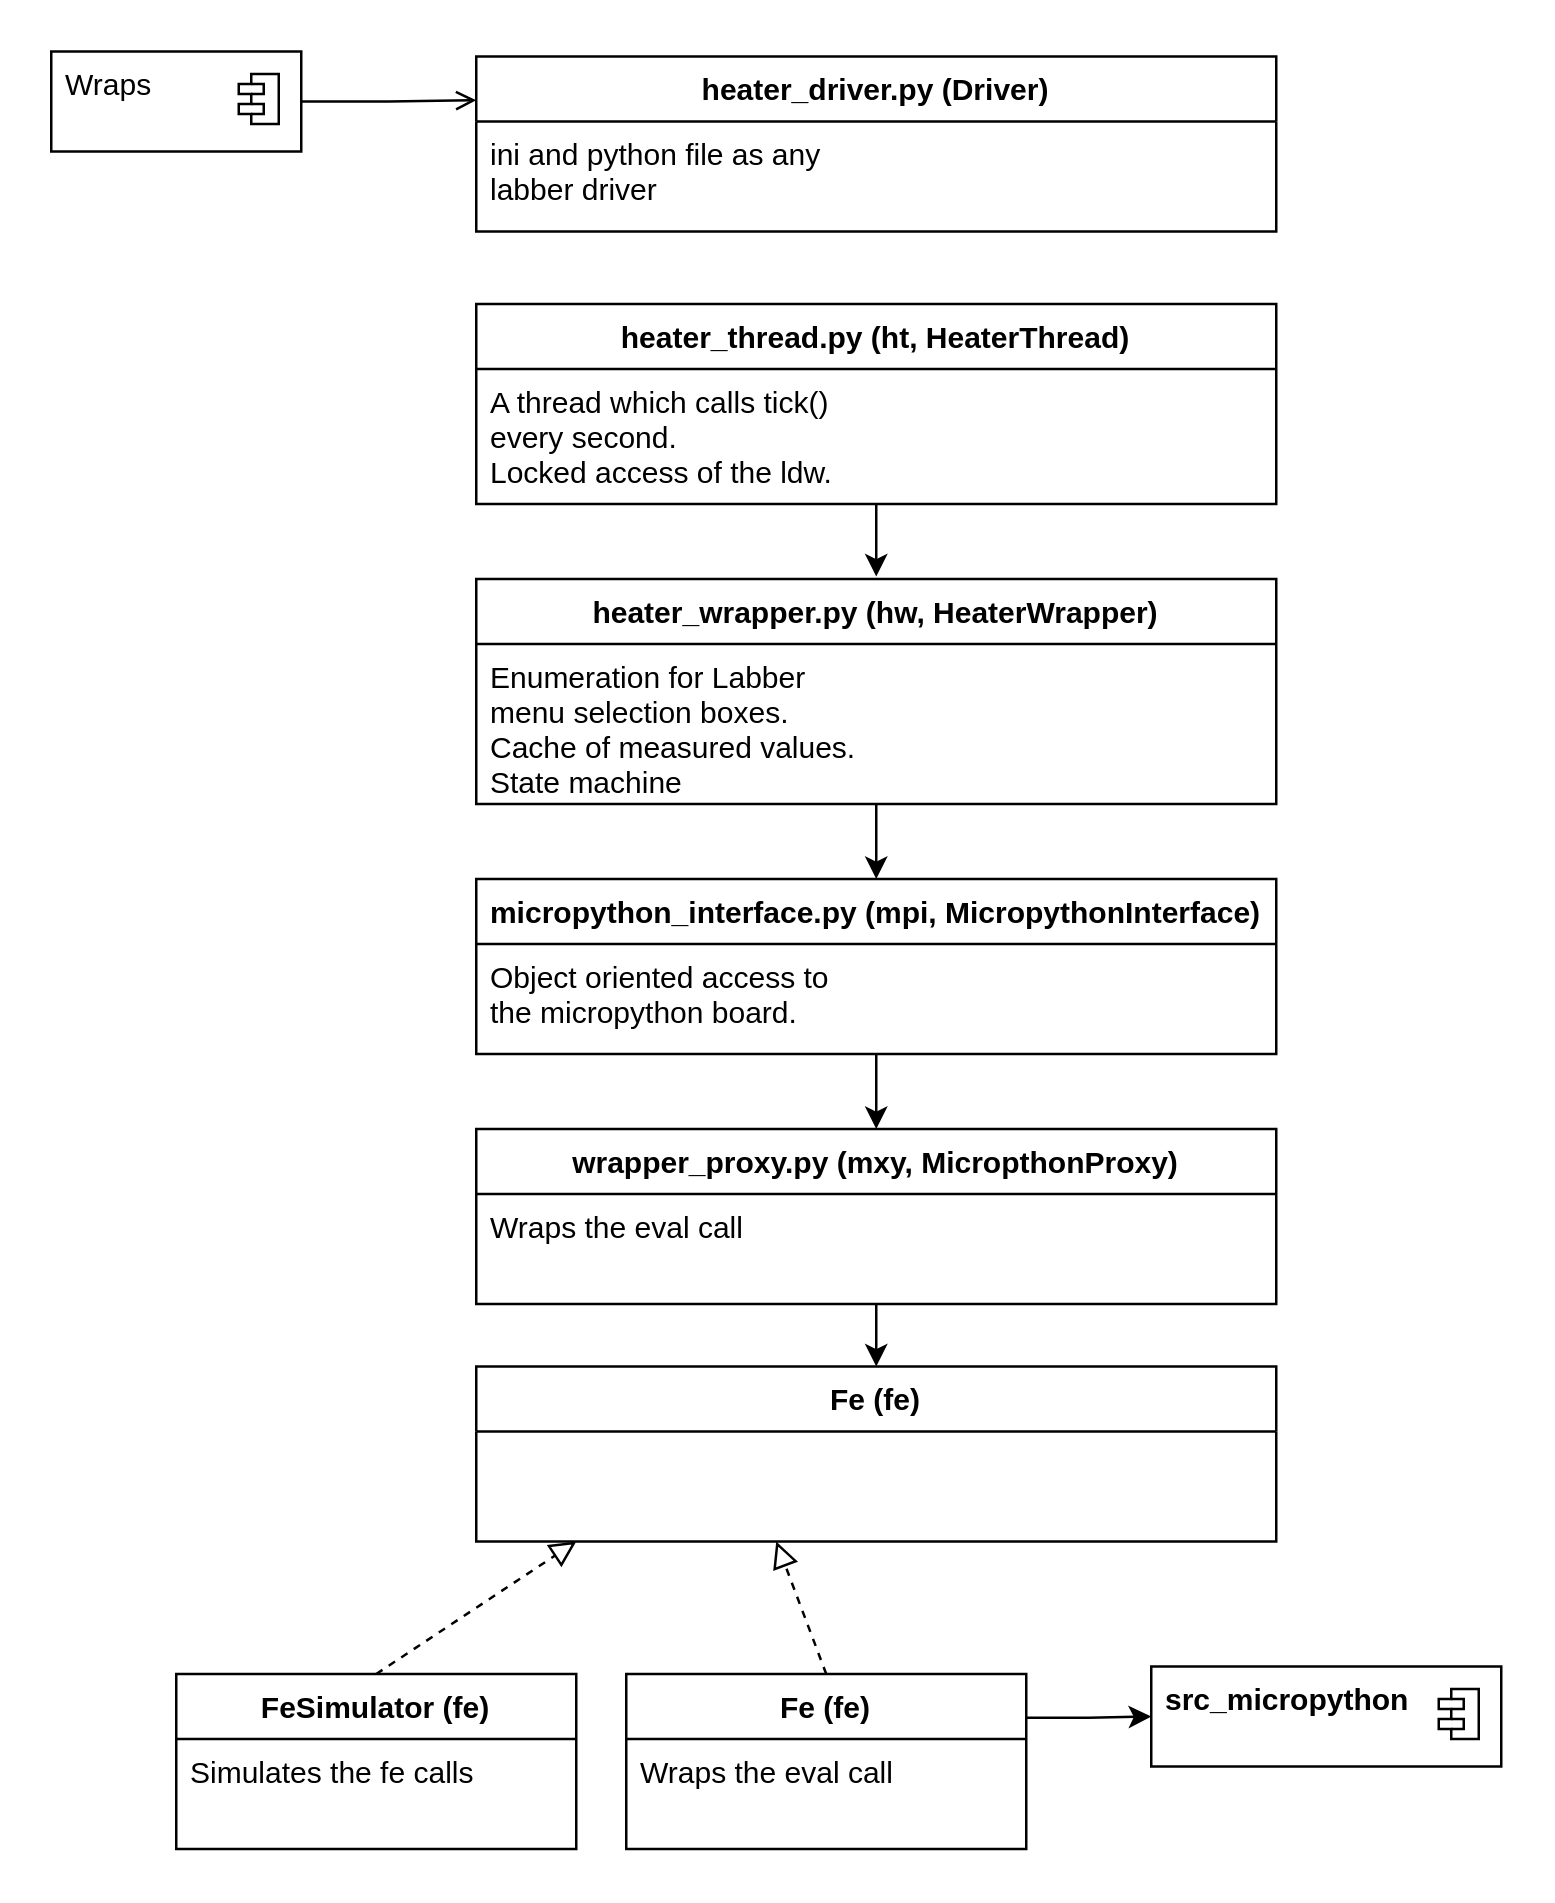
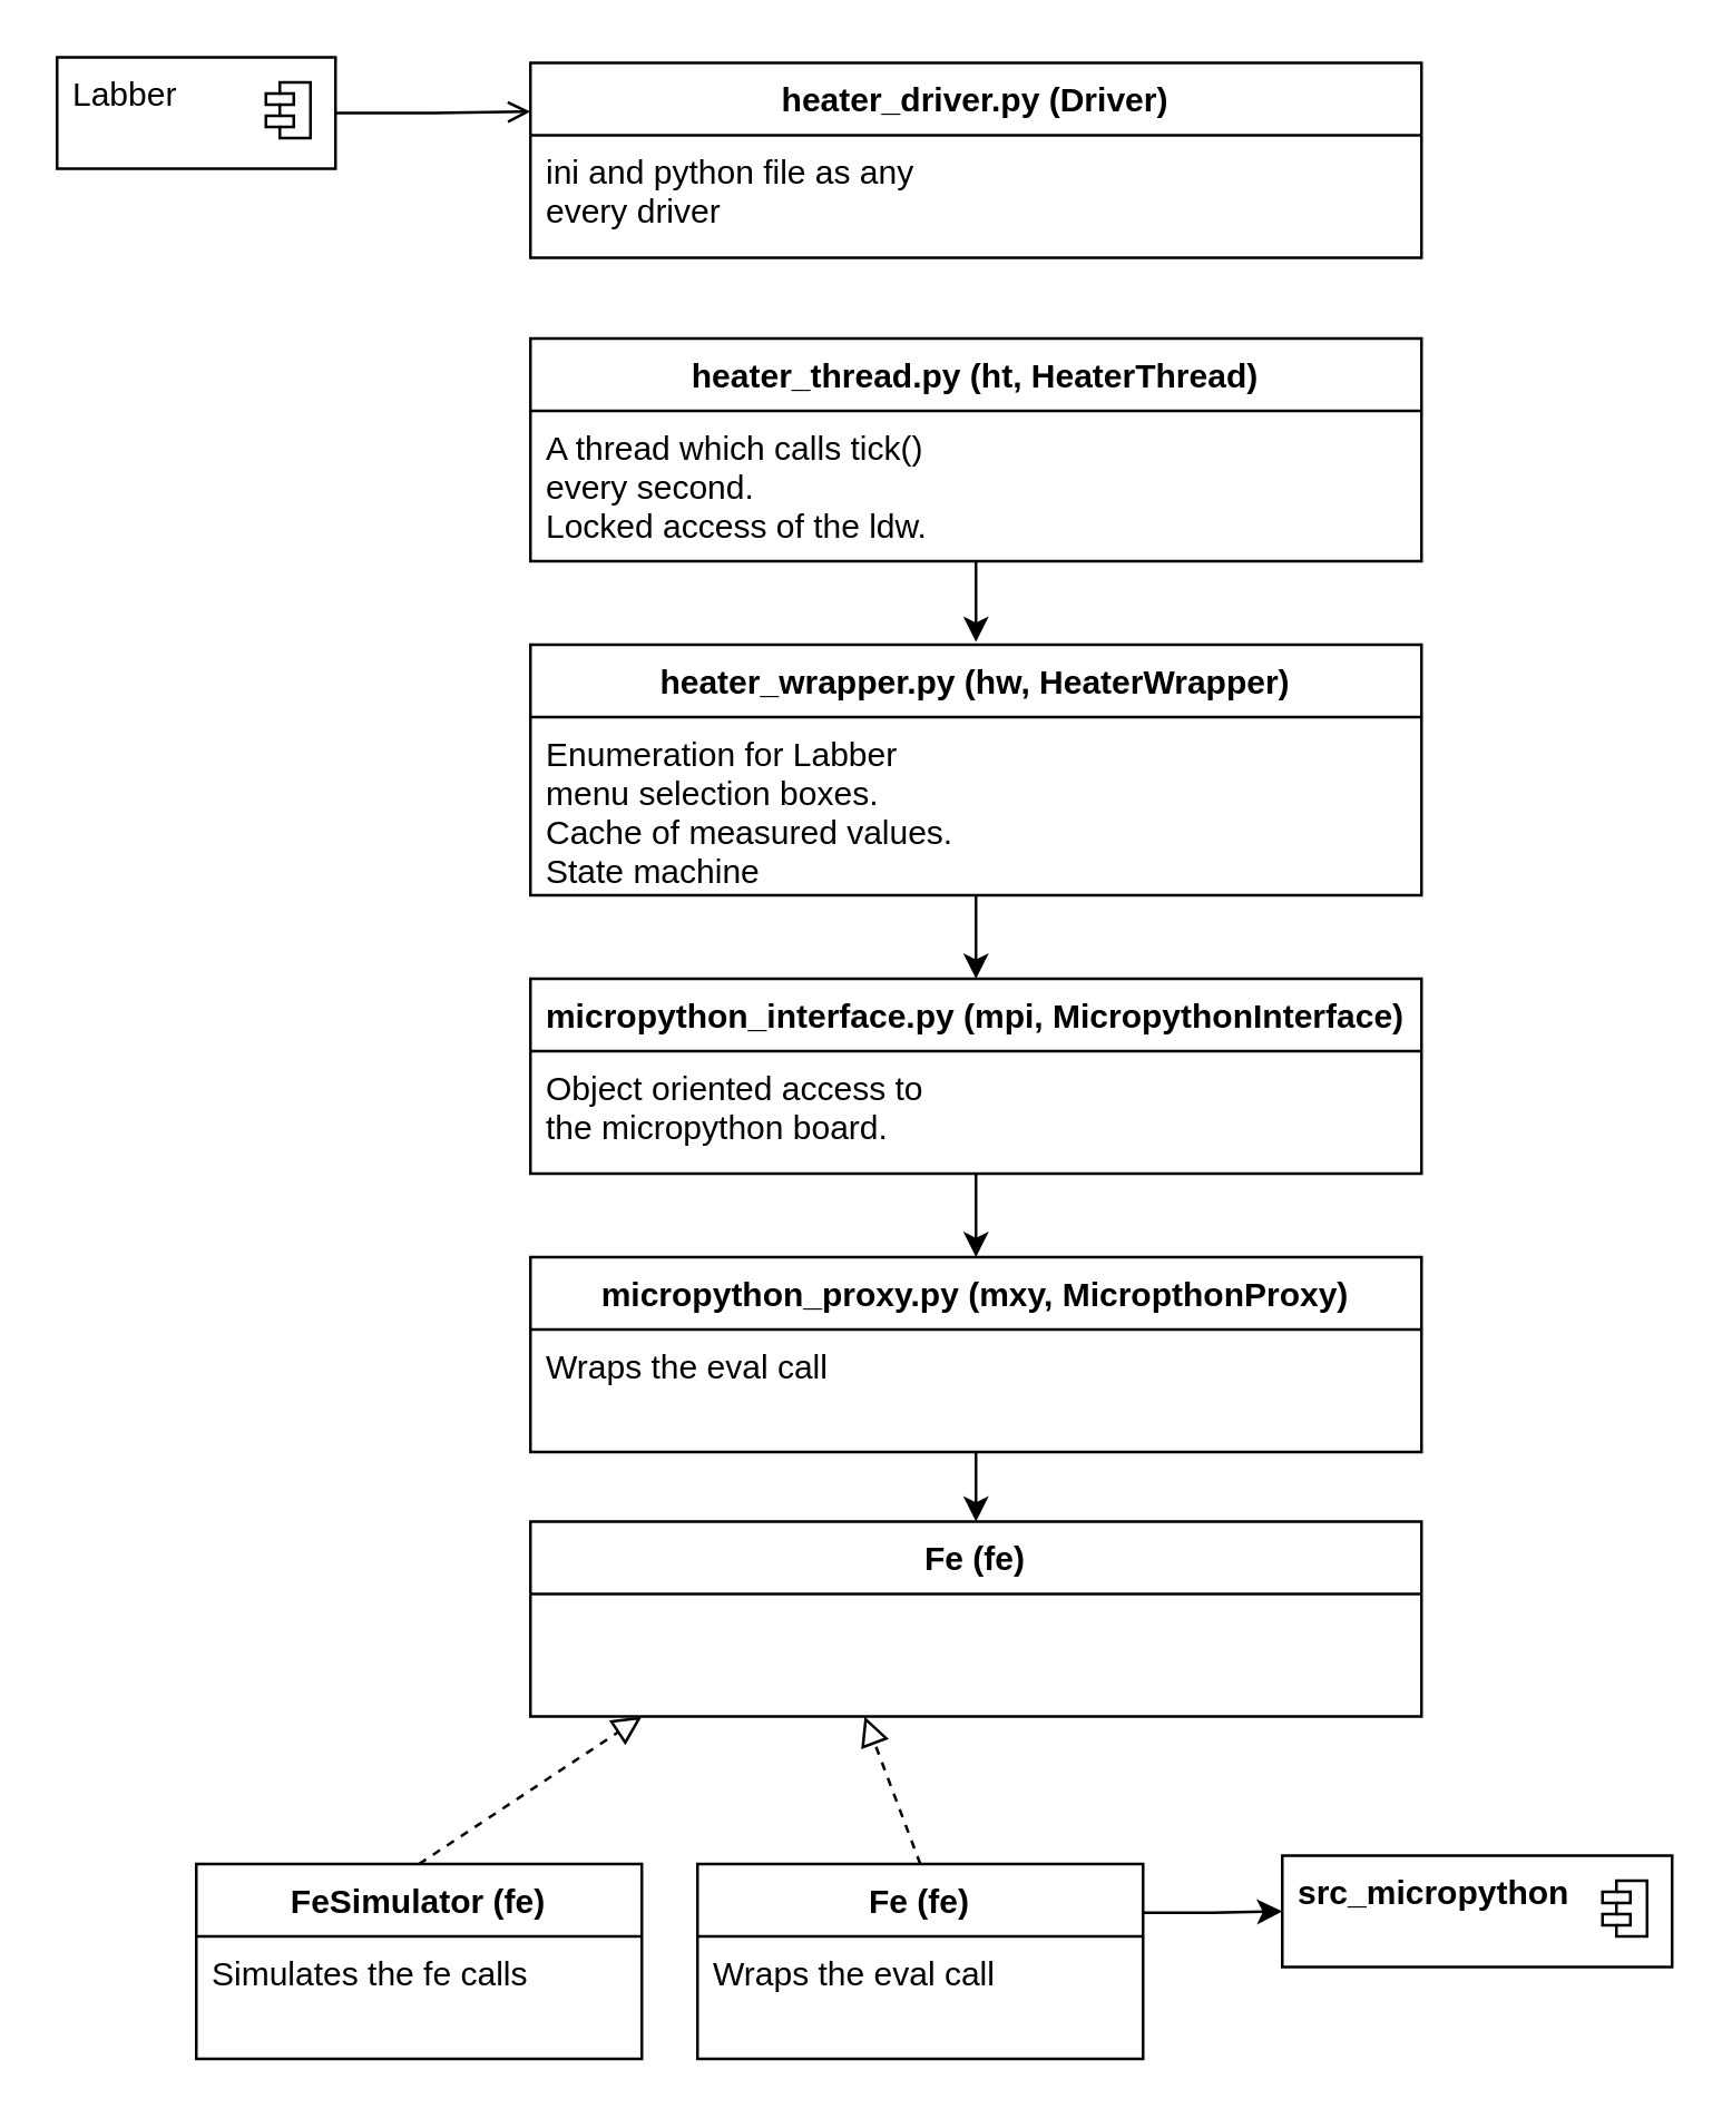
  <mxCell id="0" />
  <mxCell id="1" parent="0" />
  <mxCell id="2" value="" style="edgeStyle=orthogonalEdgeStyle;rounded=0;orthogonalLoop=1;jettySize=auto;html=1;entryX=0.5;entryY=0;entryDx=0;entryDy=0;" parent="1" source="3" target="12" edge="1"><mxGeometry relative="1" as="geometry" /></mxCell>
  <mxCell id="3" value="heater_wrapper.py (hw, HeaterWrapper)" style="swimlane;fontStyle=1;align=center;verticalAlign=top;childLayout=stackLayout;horizontal=1;startSize=26;horizontalStack=0;resizeParent=1;resizeParentMax=0;resizeLast=0;collapsible=1;marginBottom=0;" parent="1" vertex="1"><mxGeometry x="190" y="231" width="320" height="90" as="geometry" /></mxCell>
  <mxCell id="4" value="Enumeration for Labber&#10;menu selection boxes.&#10;Cache of measured values.&#10;State machine" style="text;strokeColor=none;fillColor=none;align=left;verticalAlign=top;spacingLeft=4;spacingRight=4;overflow=hidden;rotatable=0;points=[[0,0.5],[1,0.5]];portConstraint=eastwest;" parent="3" vertex="1"><mxGeometry y="26" width="320" height="64" as="geometry" /></mxCell>
  <mxCell id="5" value="" style="edgeStyle=orthogonalEdgeStyle;rounded=0;orthogonalLoop=1;jettySize=auto;html=1;" parent="1" source="6" edge="1"><mxGeometry relative="1" as="geometry"><mxPoint x="350" y="230" as="targetPoint" /></mxGeometry></mxCell>
  <mxCell id="6" value="heater_thread.py (ht, HeaterThread)" style="swimlane;fontStyle=1;align=center;verticalAlign=top;childLayout=stackLayout;horizontal=1;startSize=26;horizontalStack=0;resizeParent=1;resizeParentMax=0;resizeLast=0;collapsible=1;marginBottom=0;" parent="1" vertex="1"><mxGeometry x="190" y="121" width="320" height="80" as="geometry" /></mxCell>
  <mxCell id="7" value="A thread which calls tick()&#10;every second.&#10;Locked access of the ldw." style="text;strokeColor=none;fillColor=none;align=left;verticalAlign=top;spacingLeft=4;spacingRight=4;overflow=hidden;rotatable=0;points=[[0,0.5],[1,0.5]];portConstraint=eastwest;" parent="6" vertex="1"><mxGeometry y="26" width="320" height="54" as="geometry" /></mxCell>
  <mxCell id="8" value="heater_driver.py (Driver)" style="swimlane;fontStyle=1;align=center;verticalAlign=top;childLayout=stackLayout;horizontal=1;startSize=26;horizontalStack=0;resizeParent=1;resizeParentMax=0;resizeLast=0;collapsible=1;marginBottom=0;" parent="1" vertex="1"><mxGeometry x="190" y="22" width="320" height="70" as="geometry" /></mxCell>
- <mxCell id="9" value="ini and python file as any&#10;labber driver" style="text;strokeColor=none;fillColor=none;align=left;verticalAlign=top;spacingLeft=4;spacingRight=4;overflow=hidden;rotatable=0;points=[[0,0.5],[1,0.5]];portConstraint=eastwest;" parent="8" vertex="1"><mxGeometry y="26" width="320" height="44" as="geometry" /></mxCell>
+ <mxCell id="9" value="ini and python file as any&#10;every driver" style="text;strokeColor=none;fillColor=none;align=left;verticalAlign=top;spacingLeft=4;spacingRight=4;overflow=hidden;rotatable=0;points=[[0,0.5],[1,0.5]];portConstraint=eastwest;" parent="8" vertex="1"><mxGeometry y="26" width="320" height="44" as="geometry" /></mxCell>
  <mxCell id="10" value="" style="edgeStyle=orthogonalEdgeStyle;rounded=0;orthogonalLoop=1;jettySize=auto;html=1;entryX=0;entryY=0.5;entryDx=0;entryDy=0;exitX=1;exitY=0.25;exitDx=0;exitDy=0;" parent="1" source="27" target="18" edge="1"><mxGeometry relative="1" as="geometry" /></mxCell>
  <mxCell id="11" value="" style="edgeStyle=orthogonalEdgeStyle;rounded=0;orthogonalLoop=1;jettySize=auto;html=1;entryX=0.5;entryY=0;entryDx=0;entryDy=0;" parent="1" source="12" target="22" edge="1"><mxGeometry relative="1" as="geometry" /></mxCell>
  <mxCell id="12" value="micropython_interface.py (mpi, MicropythonInterface)" style="swimlane;fontStyle=1;align=center;verticalAlign=top;childLayout=stackLayout;horizontal=1;startSize=26;horizontalStack=0;resizeParent=1;resizeParentMax=0;resizeLast=0;collapsible=1;marginBottom=0;" parent="1" vertex="1"><mxGeometry x="190" y="351" width="320" height="70" as="geometry" /></mxCell>
  <mxCell id="13" value="Object oriented access to &#10;the micropython board." style="text;strokeColor=none;fillColor=none;align=left;verticalAlign=top;spacingLeft=4;spacingRight=4;overflow=hidden;rotatable=0;points=[[0,0.5],[1,0.5]];portConstraint=eastwest;" parent="12" vertex="1"><mxGeometry y="26" width="320" height="44" as="geometry" /></mxCell>
  <mxCell id="14" value="" style="fontStyle=1;align=center;verticalAlign=top;childLayout=stackLayout;horizontal=1;horizontalStack=0;resizeParent=1;resizeParentMax=0;resizeLast=0;marginBottom=0;" parent="1" vertex="1"><mxGeometry x="20" y="20" width="100" height="40" as="geometry" /></mxCell>
- <mxCell id="15" value="Wraps" style="html=1;align=left;spacingLeft=4;verticalAlign=top;strokeColor=none;fillColor=none;" parent="14" vertex="1"><mxGeometry width="100" height="40" as="geometry" /></mxCell>
+ <mxCell id="15" value="Labber" style="html=1;align=left;spacingLeft=4;verticalAlign=top;strokeColor=none;fillColor=none;" parent="14" vertex="1"><mxGeometry width="100" height="40" as="geometry" /></mxCell>
  <mxCell id="16" value="" style="shape=module;jettyWidth=10;jettyHeight=4;" parent="15" vertex="1"><mxGeometry x="1" width="16" height="20" relative="1" as="geometry"><mxPoint x="-25" y="9" as="offset" /></mxGeometry></mxCell>
  <mxCell id="17" value="" style="fontStyle=1;align=center;verticalAlign=top;childLayout=stackLayout;horizontal=1;horizontalStack=0;resizeParent=1;resizeParentMax=0;resizeLast=0;marginBottom=0;" parent="1" vertex="1"><mxGeometry x="460" y="666" width="140" height="40" as="geometry" /></mxCell>
  <mxCell id="18" value="&lt;span style=&quot;font-weight: 700 ; text-align: center&quot;&gt;src_micropython&lt;/span&gt;" style="html=1;align=left;spacingLeft=4;verticalAlign=top;strokeColor=none;fillColor=none;" parent="17" vertex="1"><mxGeometry width="140" height="40" as="geometry" /></mxCell>
  <mxCell id="19" value="" style="shape=module;jettyWidth=10;jettyHeight=4;" parent="18" vertex="1"><mxGeometry x="1" width="16" height="20" relative="1" as="geometry"><mxPoint x="-25" y="9" as="offset" /></mxGeometry></mxCell>
  <mxCell id="20" value="" style="edgeStyle=orthogonalEdgeStyle;rounded=0;orthogonalLoop=1;jettySize=auto;html=1;exitX=1;exitY=0.5;exitDx=0;exitDy=0;entryX=0;entryY=0.25;entryDx=0;entryDy=0;endArrow=open;" parent="1" source="15" target="8" edge="1"><mxGeometry relative="1" as="geometry" /></mxCell>
  <mxCell id="21" value="" style="edgeStyle=orthogonalEdgeStyle;rounded=0;orthogonalLoop=1;jettySize=auto;html=1;entryX=0.5;entryY=0;entryDx=0;entryDy=0;" parent="1" source="22" target="24" edge="1"><mxGeometry relative="1" as="geometry" /></mxCell>
- <mxCell id="22" value="wrapper_proxy.py (mxy, MicropthonProxy)" style="swimlane;fontStyle=1;align=center;verticalAlign=top;childLayout=stackLayout;horizontal=1;startSize=26;horizontalStack=0;resizeParent=1;resizeParentMax=0;resizeLast=0;collapsible=1;marginBottom=0;" parent="1" vertex="1"><mxGeometry x="190" y="451" width="320" height="70" as="geometry" /></mxCell>
+ <mxCell id="22" value="micropython_proxy.py (mxy, MicropthonProxy)" style="swimlane;fontStyle=1;align=center;verticalAlign=top;childLayout=stackLayout;horizontal=1;startSize=26;horizontalStack=0;resizeParent=1;resizeParentMax=0;resizeLast=0;collapsible=1;marginBottom=0;" parent="1" vertex="1"><mxGeometry x="190" y="451" width="320" height="70" as="geometry" /></mxCell>
  <mxCell id="23" value="Wraps the eval call" style="text;strokeColor=none;fillColor=none;align=left;verticalAlign=top;spacingLeft=4;spacingRight=4;overflow=hidden;rotatable=0;points=[[0,0.5],[1,0.5]];portConstraint=eastwest;" parent="22" vertex="1"><mxGeometry y="26" width="320" height="44" as="geometry" /></mxCell>
  <mxCell id="24" value="Fe (fe)" style="swimlane;fontStyle=1;align=center;verticalAlign=top;childLayout=stackLayout;horizontal=1;startSize=26;horizontalStack=0;resizeParent=1;resizeParentMax=0;resizeLast=0;collapsible=1;marginBottom=0;" parent="1" vertex="1"><mxGeometry x="190" y="546" width="320" height="70" as="geometry" /></mxCell>
  <mxCell id="25" value="FeSimulator (fe)" style="swimlane;fontStyle=1;align=center;verticalAlign=top;childLayout=stackLayout;horizontal=1;startSize=26;horizontalStack=0;resizeParent=1;resizeParentMax=0;resizeLast=0;collapsible=1;marginBottom=0;" parent="1" vertex="1"><mxGeometry x="70" y="669" width="160" height="70" as="geometry" /></mxCell>
  <mxCell id="26" value="Simulates the fe calls" style="text;strokeColor=none;fillColor=none;align=left;verticalAlign=top;spacingLeft=4;spacingRight=4;overflow=hidden;rotatable=0;points=[[0,0.5],[1,0.5]];portConstraint=eastwest;" parent="25" vertex="1"><mxGeometry y="26" width="160" height="44" as="geometry" /></mxCell>
  <mxCell id="27" value="Fe (fe)" style="swimlane;fontStyle=1;align=center;verticalAlign=top;childLayout=stackLayout;horizontal=1;startSize=26;horizontalStack=0;resizeParent=1;resizeParentMax=0;resizeLast=0;collapsible=1;marginBottom=0;" parent="1" vertex="1"><mxGeometry x="250" y="669" width="160" height="70" as="geometry" /></mxCell>
  <mxCell id="28" value="Wraps the eval call" style="text;strokeColor=none;fillColor=none;align=left;verticalAlign=top;spacingLeft=4;spacingRight=4;overflow=hidden;rotatable=0;points=[[0,0.5],[1,0.5]];portConstraint=eastwest;" parent="27" vertex="1"><mxGeometry y="26" width="160" height="44" as="geometry" /></mxCell>
  <mxCell id="29" value="" style="endArrow=block;startArrow=none;endFill=0;startFill=0;endSize=8;html=1;verticalAlign=bottom;dashed=1;labelBackgroundColor=none;exitX=0.5;exitY=0;exitDx=0;exitDy=0;" parent="1" source="25" edge="1"><mxGeometry width="160" relative="1" as="geometry"><mxPoint x="210" y="616" as="sourcePoint" /><mxPoint x="230" y="616" as="targetPoint" /></mxGeometry></mxCell>
  <mxCell id="30" value="" style="endArrow=block;startArrow=none;endFill=0;startFill=0;endSize=8;html=1;verticalAlign=bottom;dashed=1;labelBackgroundColor=none;exitX=0.5;exitY=0;exitDx=0;exitDy=0;" parent="1" source="27" edge="1"><mxGeometry width="160" relative="1" as="geometry"><mxPoint x="130" y="726" as="sourcePoint" /><mxPoint x="310" y="616" as="targetPoint" /></mxGeometry></mxCell>
